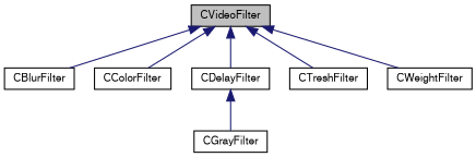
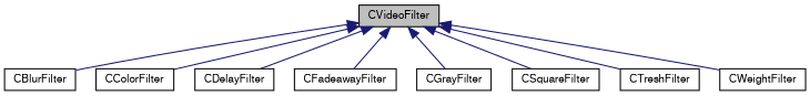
  digraph {
    rankdir=TB
    node [color=black fontname=FreeSans fontsize=10 shape=record]
    edge [color=midnightblue dir=back fontname=FreeSans fontsize=10 labelfontname=FreeSans labelfontsize=10 style=solid]
    n1 [fillcolor=grey75 fontcolor=black height=0.2 label=CVideoFilter style=filled width=0.4]
    n2 [height=0.2 label=CBlurFilter width=0.4]
    n3 [height=0.2 label=CColorFilter width=0.4]
    n4 [height=0.2 label=CDelayFilter width=0.4]
+   n5 [height=0.2 label=CFadeawayFilter width=0.4]
    n6 [height=0.2 label=CGrayFilter width=0.4]
+   n7 [height=0.2 label=CSquareFilter width=0.4]
    n8 [height=0.2 label=CTreshFilter width=0.4]
    n9 [height=0.2 label=CWeightFilter width=0.4]
    n1 -> n2
    n1 -> n3
    n1 -> n4
-   n4 -> n6
+   n1 -> n5
+   n1 -> n6
+   n1 -> n7
    n1 -> n8
    n1 -> n9
  }
